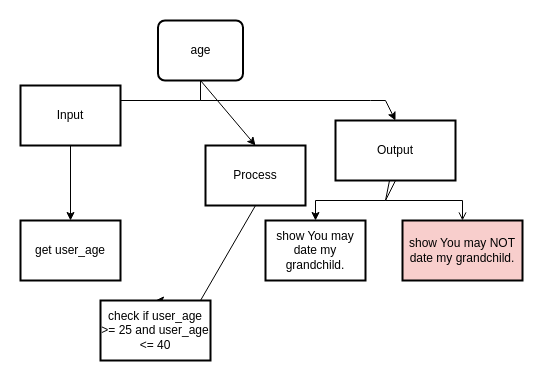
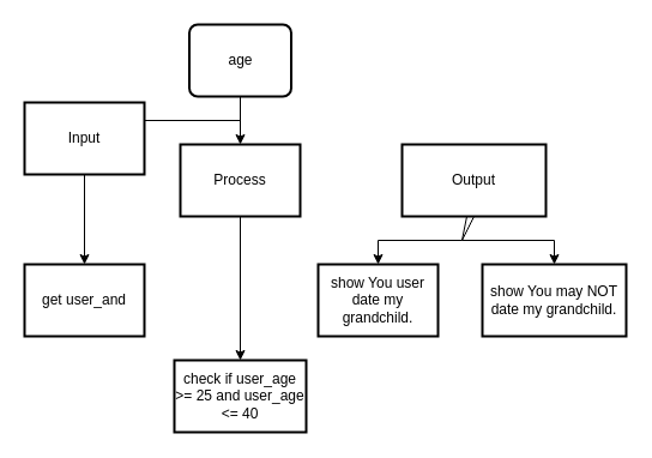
  <mxCell id="0" />
  <mxCell id="1" parent="0" />
  <mxCell id="2" style="edgeStyle=none;rounded=0;html=1;exitX=0.5;exitY=1;exitDx=0;exitDy=0;entryX=0.5;entryY=0;entryDx=0;entryDy=0;" edge="1" parent="1" source="3" target="15"><mxGeometry relative="1" as="geometry"><Array as="points"><mxPoint x="200" y="300" /></Array></mxGeometry></mxCell>
- <mxCell id="3" value="Process" style="rounded=0;whiteSpace=wrap;html=1;absoluteArcSize=1;arcSize=14;strokeWidth=2;" vertex="1" parent="1"><mxGeometry x="205" y="145" width="100" height="60" as="geometry" /></mxCell>
+ <mxCell id="3" value="Process" style="rounded=0;whiteSpace=wrap;html=1;absoluteArcSize=1;arcSize=14;strokeWidth=2;" vertex="1" parent="1"><mxGeometry x="150" y="120" width="100" height="60" as="geometry" /></mxCell>
  <mxCell id="4" style="edgeStyle=none;html=1;exitX=0.5;exitY=1;exitDx=0;exitDy=0;entryX=0.5;entryY=0;entryDx=0;entryDy=0;rounded=0;" edge="1" parent="1" source="7" target="9"><mxGeometry relative="1" as="geometry"><Array as="points"><mxPoint x="200" y="100" /><mxPoint x="70" y="100" /></Array></mxGeometry></mxCell>
  <mxCell id="5" style="edgeStyle=none;rounded=0;html=1;exitX=0.5;exitY=1;exitDx=0;exitDy=0;entryX=0.5;entryY=0;entryDx=0;entryDy=0;" edge="1" parent="1" source="7" target="3"><mxGeometry relative="1" as="geometry" /></mxCell>
- <mxCell id="6" style="edgeStyle=none;rounded=0;html=1;exitX=0.5;exitY=1;exitDx=0;exitDy=0;entryX=0.5;entryY=0;entryDx=0;entryDy=0;" edge="1" parent="1" source="7" target="12"><mxGeometry relative="1" as="geometry"><Array as="points"><mxPoint x="200" y="100" /><mxPoint x="370" y="100" /><mxPoint x="385" y="100" /></Array></mxGeometry></mxCell>
  <mxCell id="7" value="age" style="whiteSpace=wrap;html=1;absoluteArcSize=1;arcSize=14;strokeWidth=2;rounded=1;" vertex="1" parent="1"><mxGeometry x="157.5" y="20" width="85" height="60" as="geometry" /></mxCell>
  <mxCell id="8" style="edgeStyle=none;rounded=0;html=1;exitX=0.5;exitY=1;exitDx=0;exitDy=0;entryX=0.5;entryY=0;entryDx=0;entryDy=0;" edge="1" parent="1" source="9" target="13"><mxGeometry relative="1" as="geometry" /></mxCell>
  <mxCell id="9" value="Input" style="rounded=0;whiteSpace=wrap;html=1;absoluteArcSize=1;arcSize=14;strokeWidth=2;" vertex="1" parent="1"><mxGeometry x="20" y="85" width="100" height="60" as="geometry" /></mxCell>
  <mxCell id="10" style="edgeStyle=none;rounded=0;html=1;entryX=0.5;entryY=0;entryDx=0;entryDy=0;" edge="1" parent="1" source="12" target="14"><mxGeometry relative="1" as="geometry"><Array as="points"><mxPoint x="385" y="200" /><mxPoint x="315" y="200" /></Array></mxGeometry></mxCell>
- <mxCell id="11" style="edgeStyle=none;rounded=0;html=1;exitX=0.5;exitY=1;exitDx=0;exitDy=0;entryX=0.5;entryY=0;entryDx=0;entryDy=0;endArrow=open;" edge="1" parent="1" source="12" target="16"><mxGeometry relative="1" as="geometry"><Array as="points"><mxPoint x="385" y="200" /><mxPoint x="462" y="200" /></Array><mxPoint x="410" y="180" as="sourcePoint" /></mxGeometry></mxCell>
+ <mxCell id="11" style="edgeStyle=none;rounded=0;html=1;exitX=0.5;exitY=1;exitDx=0;exitDy=0;entryX=0.5;entryY=0;entryDx=0;entryDy=0;" edge="1" parent="1" source="12" target="16"><mxGeometry relative="1" as="geometry"><Array as="points"><mxPoint x="385" y="200" /><mxPoint x="462" y="200" /></Array><mxPoint x="410" y="180" as="sourcePoint" /></mxGeometry></mxCell>
  <mxCell id="12" value="Output" style="rounded=0;whiteSpace=wrap;html=1;absoluteArcSize=1;arcSize=14;strokeWidth=2;" vertex="1" parent="1"><mxGeometry x="335" y="120" width="120" height="60" as="geometry" /></mxCell>
- <mxCell id="13" value="get user_age" style="rounded=0;whiteSpace=wrap;html=1;absoluteArcSize=1;arcSize=14;strokeWidth=2;" vertex="1" parent="1"><mxGeometry x="20" y="220" width="100" height="60" as="geometry" /></mxCell>
- <mxCell id="14" value="show You may date my grandchild." style="rounded=0;whiteSpace=wrap;html=1;absoluteArcSize=1;arcSize=14;strokeWidth=2;" vertex="1" parent="1"><mxGeometry x="265" y="220" width="100" height="60" as="geometry" /></mxCell>
- <mxCell id="15" value="check if user_age &amp;gt;= 25 and user_age &amp;lt;= 40" style="rounded=0;whiteSpace=wrap;html=1;absoluteArcSize=1;arcSize=14;strokeWidth=2;" vertex="1" parent="1"><mxGeometry x="100" y="300" width="110" height="60" as="geometry" /></mxCell>
- <mxCell id="16" value="show You may NOT date my grandchild." style="rounded=0;whiteSpace=wrap;html=1;absoluteArcSize=1;arcSize=14;strokeWidth=2;fillColor=#f8cecc;" vertex="1" parent="1"><mxGeometry x="402" y="220" width="120" height="60" as="geometry" /></mxCell>
+ <mxCell id="13" value="get user_and" style="rounded=0;whiteSpace=wrap;html=1;absoluteArcSize=1;arcSize=14;strokeWidth=2;" vertex="1" parent="1"><mxGeometry x="20" y="220" width="100" height="60" as="geometry" /></mxCell>
+ <mxCell id="14" value="show You user date my grandchild." style="rounded=0;whiteSpace=wrap;html=1;absoluteArcSize=1;arcSize=14;strokeWidth=2;" vertex="1" parent="1"><mxGeometry x="265" y="220" width="100" height="60" as="geometry" /></mxCell>
+ <mxCell id="15" value="check if user_age &amp;gt;= 25 and user_age &amp;lt;= 40" style="rounded=0;whiteSpace=wrap;html=1;absoluteArcSize=1;arcSize=14;strokeWidth=2;" vertex="1" parent="1"><mxGeometry x="145" y="300" width="110" height="60" as="geometry" /></mxCell>
+ <mxCell id="16" value="show You may NOT date my grandchild." style="rounded=0;whiteSpace=wrap;html=1;absoluteArcSize=1;arcSize=14;strokeWidth=2;" vertex="1" parent="1"><mxGeometry x="402" y="220" width="120" height="60" as="geometry" /></mxCell>
